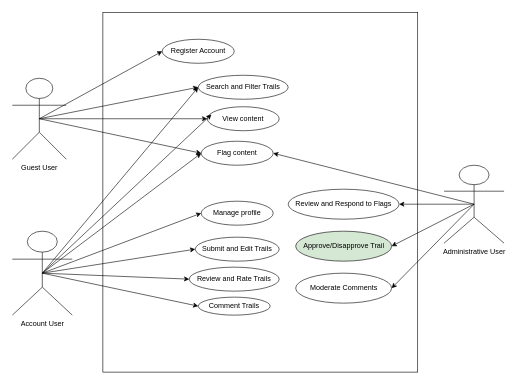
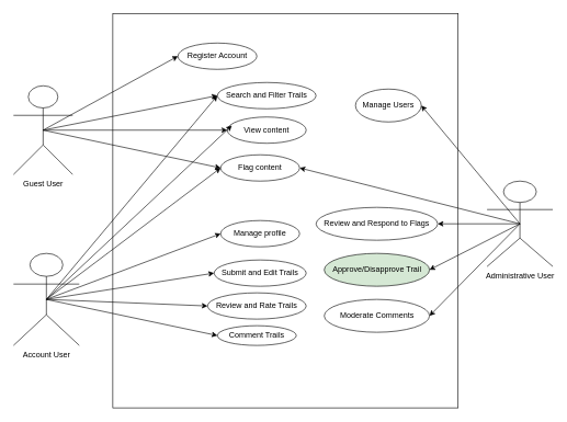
  <mxCell id="0" />
  <mxCell id="1" parent="0" />
  <mxCell id="2" style="rounded=0;orthogonalLoop=1;jettySize=auto;html=1;entryX=0;entryY=0.5;entryDx=0;entryDy=0;exitX=0.5;exitY=0.5;exitDx=0;exitDy=0;exitPerimeter=0;" edge="1" parent="1" source="6" target="24"><mxGeometry relative="1" as="geometry" /></mxCell>
  <mxCell id="3" style="rounded=0;orthogonalLoop=1;jettySize=auto;html=1;entryX=0;entryY=0.5;entryDx=0;entryDy=0;exitX=0.5;exitY=0.5;exitDx=0;exitDy=0;exitPerimeter=0;" edge="1" parent="1" source="6" target="21"><mxGeometry relative="1" as="geometry" /></mxCell>
  <mxCell id="4" style="edgeStyle=none;rounded=0;orthogonalLoop=1;jettySize=auto;html=1;entryX=0;entryY=0.5;entryDx=0;entryDy=0;exitX=0.5;exitY=0.5;exitDx=0;exitDy=0;exitPerimeter=0;" edge="1" parent="1" source="6" target="22"><mxGeometry relative="1" as="geometry" /></mxCell>
  <mxCell id="5" style="edgeStyle=none;rounded=0;orthogonalLoop=1;jettySize=auto;html=1;entryX=0;entryY=0.5;entryDx=0;entryDy=0;exitX=0.5;exitY=0.5;exitDx=0;exitDy=0;exitPerimeter=0;" edge="1" parent="1" source="6" target="23"><mxGeometry relative="1" as="geometry" /></mxCell>
  <mxCell id="6" value="Guest User" style="shape=umlActor;verticalLabelPosition=bottom;verticalAlign=top;html=1;outlineConnect=0;" vertex="1" parent="1"><mxGeometry x="20" y="130" width="90" height="135" as="geometry" /></mxCell>
  <mxCell id="7" style="edgeStyle=none;rounded=0;orthogonalLoop=1;jettySize=auto;html=1;entryX=0;entryY=0.5;entryDx=0;entryDy=0;exitX=0.5;exitY=0.5;exitDx=0;exitDy=0;exitPerimeter=0;" edge="1" parent="1" source="13" target="21"><mxGeometry relative="1" as="geometry" /></mxCell>
  <mxCell id="8" style="edgeStyle=none;rounded=0;orthogonalLoop=1;jettySize=auto;html=1;entryX=0;entryY=0.5;entryDx=0;entryDy=0;exitX=0.5;exitY=0.5;exitDx=0;exitDy=0;exitPerimeter=0;" edge="1" parent="1" source="13" target="23"><mxGeometry relative="1" as="geometry" /></mxCell>
  <mxCell id="9" style="edgeStyle=none;rounded=0;orthogonalLoop=1;jettySize=auto;html=1;entryX=0;entryY=0.5;entryDx=0;entryDy=0;exitX=0.5;exitY=0.5;exitDx=0;exitDy=0;exitPerimeter=0;" edge="1" parent="1" source="13" target="25"><mxGeometry relative="1" as="geometry" /></mxCell>
  <mxCell id="10" style="edgeStyle=none;rounded=0;orthogonalLoop=1;jettySize=auto;html=1;entryX=0;entryY=0.5;entryDx=0;entryDy=0;exitX=0.5;exitY=0.5;exitDx=0;exitDy=0;exitPerimeter=0;" edge="1" parent="1" source="13" target="26"><mxGeometry relative="1" as="geometry" /></mxCell>
  <mxCell id="11" style="edgeStyle=none;rounded=0;orthogonalLoop=1;jettySize=auto;html=1;entryX=0;entryY=0.5;entryDx=0;entryDy=0;exitX=0.5;exitY=0.5;exitDx=0;exitDy=0;exitPerimeter=0;" edge="1" parent="1" source="13" target="27"><mxGeometry relative="1" as="geometry" /></mxCell>
  <mxCell id="12" style="edgeStyle=none;rounded=0;orthogonalLoop=1;jettySize=auto;html=1;entryX=0;entryY=0.5;entryDx=0;entryDy=0;exitX=0.5;exitY=0.5;exitDx=0;exitDy=0;exitPerimeter=0;" edge="1" parent="1" source="13" target="28"><mxGeometry relative="1" as="geometry" /></mxCell>
  <mxCell id="13" value="Account User" style="shape=umlActor;verticalLabelPosition=bottom;verticalAlign=top;html=1;outlineConnect=0;" vertex="1" parent="1"><mxGeometry x="20" y="385" width="100" height="140" as="geometry" /></mxCell>
+ <mxCell id="14" style="edgeStyle=none;rounded=0;orthogonalLoop=1;jettySize=auto;html=1;entryX=1;entryY=0.5;entryDx=0;entryDy=0;exitX=0.5;exitY=0.5;exitDx=0;exitDy=0;exitPerimeter=0;" edge="1" parent="1" source="20" target="30"><mxGeometry relative="1" as="geometry" /></mxCell>
  <mxCell id="15" style="edgeStyle=none;rounded=0;orthogonalLoop=1;jettySize=auto;html=1;entryX=1;entryY=0.5;entryDx=0;entryDy=0;exitX=0.5;exitY=0.5;exitDx=0;exitDy=0;exitPerimeter=0;" edge="1" parent="1" source="20" target="31"><mxGeometry relative="1" as="geometry" /></mxCell>
  <mxCell id="16" style="edgeStyle=none;rounded=0;orthogonalLoop=1;jettySize=auto;html=1;entryX=1;entryY=0.5;entryDx=0;entryDy=0;exitX=0.5;exitY=0.5;exitDx=0;exitDy=0;exitPerimeter=0;" edge="1" parent="1" source="20" target="29"><mxGeometry relative="1" as="geometry" /></mxCell>
  <mxCell id="17" style="edgeStyle=none;rounded=0;orthogonalLoop=1;jettySize=auto;html=1;entryX=1;entryY=0.5;entryDx=0;entryDy=0;exitX=0.5;exitY=0.5;exitDx=0;exitDy=0;exitPerimeter=0;" edge="1" parent="1" source="20" target="23"><mxGeometry relative="1" as="geometry" /></mxCell>
  <mxCell id="18" value="" style="rounded=0;whiteSpace=wrap;html=1;fillColor=none;" vertex="1" parent="1"><mxGeometry x="171" y="20" width="525" height="600" as="geometry" /></mxCell>
  <mxCell id="19" style="edgeStyle=none;rounded=0;orthogonalLoop=1;jettySize=auto;html=1;exitX=0.5;exitY=0.5;exitDx=0;exitDy=0;exitPerimeter=0;entryX=1;entryY=0.5;entryDx=0;entryDy=0;" edge="1" parent="1" source="20" target="33"><mxGeometry relative="1" as="geometry" /></mxCell>
  <mxCell id="20" value="Administrative User" style="shape=umlActor;verticalLabelPosition=bottom;verticalAlign=top;html=1;outlineConnect=0;" vertex="1" parent="1"><mxGeometry x="740" y="275" width="100" height="130" as="geometry" /></mxCell>
  <mxCell id="21" value="Search and Filter Trails" style="ellipse;whiteSpace=wrap;html=1;" vertex="1" parent="1"><mxGeometry x="330" y="125" width="150" height="40" as="geometry" /></mxCell>
  <mxCell id="22" value="View content" style="ellipse;whiteSpace=wrap;html=1;" vertex="1" parent="1"><mxGeometry x="345" y="177.5" width="120" height="40" as="geometry" /></mxCell>
  <mxCell id="23" value="Flag content" style="ellipse;whiteSpace=wrap;html=1;" vertex="1" parent="1"><mxGeometry x="335" y="235" width="120" height="40" as="geometry" /></mxCell>
  <mxCell id="24" value="Register Account" style="ellipse;whiteSpace=wrap;html=1;" vertex="1" parent="1"><mxGeometry x="270" y="65" width="120" height="40" as="geometry" /></mxCell>
  <mxCell id="25" value="Manage profile" style="ellipse;whiteSpace=wrap;html=1;" vertex="1" parent="1"><mxGeometry x="335" y="335" width="120" height="40" as="geometry" /></mxCell>
  <mxCell id="26" value="Submit and Edit Trails" style="ellipse;whiteSpace=wrap;html=1;" vertex="1" parent="1"><mxGeometry x="325" y="395" width="140" height="40" as="geometry" /></mxCell>
  <mxCell id="27" value="Review and Rate Trails" style="ellipse;whiteSpace=wrap;html=1;" vertex="1" parent="1"><mxGeometry x="315" y="445" width="150" height="40" as="geometry" /></mxCell>
  <mxCell id="28" value="Comment Trails" style="ellipse;whiteSpace=wrap;html=1;" vertex="1" parent="1"><mxGeometry x="330" y="495" width="120" height="30" as="geometry" /></mxCell>
  <mxCell id="29" value="Approve/Disapprove Trail" style="ellipse;whiteSpace=wrap;html=1;fillColor=#d5e8d4;" vertex="1" parent="1"><mxGeometry x="492.5" y="385" width="160" height="50" as="geometry" /></mxCell>
+ <mxCell id="30" value="Manage Users" style="ellipse;whiteSpace=wrap;html=1;" vertex="1" parent="1"><mxGeometry x="540" y="135" width="100" height="50" as="geometry" /></mxCell>
  <mxCell id="31" value="Review and Respond to Flags" style="ellipse;whiteSpace=wrap;html=1;" vertex="1" parent="1"><mxGeometry x="480" y="315" width="185" height="50" as="geometry" /></mxCell>
  <mxCell id="32" style="edgeStyle=none;rounded=0;orthogonalLoop=1;jettySize=auto;html=1;entryX=0.058;entryY=0.325;entryDx=0;entryDy=0;entryPerimeter=0;exitX=0.5;exitY=0.5;exitDx=0;exitDy=0;exitPerimeter=0;" edge="1" parent="1" source="13" target="22"><mxGeometry relative="1" as="geometry" /></mxCell>
  <mxCell id="33" value="Moderate Comments" style="ellipse;whiteSpace=wrap;html=1;" vertex="1" parent="1"><mxGeometry x="492.5" y="455" width="160" height="50" as="geometry" /></mxCell>
